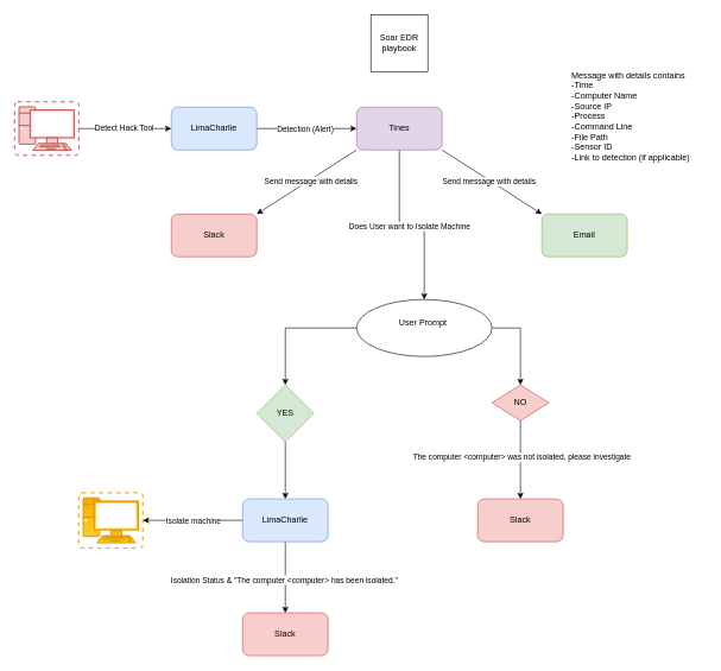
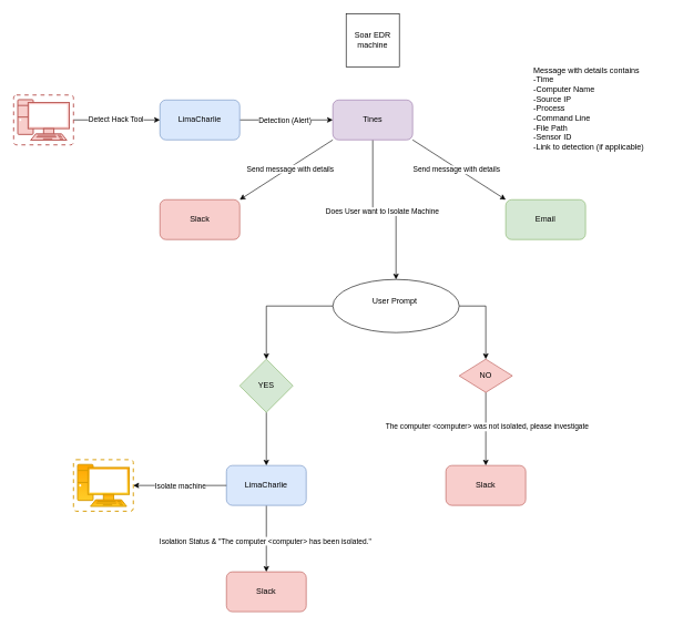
  <mxCell id="0" />
  <mxCell id="1" parent="0" />
- <mxCell id="2" value="Soar EDR playbook" style="whiteSpace=wrap;html=1;aspect=fixed;" vertex="1" parent="1"><mxGeometry x="520" y="20" width="80" height="80" as="geometry" /></mxCell>
+ <mxCell id="2" value="Soar EDR machine" style="whiteSpace=wrap;html=1;aspect=fixed;" vertex="1" parent="1"><mxGeometry x="520" y="20" width="80" height="80" as="geometry" /></mxCell>
  <mxCell id="3" value="Slack" style="rounded=1;whiteSpace=wrap;html=1;fillColor=#f8cecc;strokeColor=#b85450;" vertex="1" parent="1"><mxGeometry x="240" y="300" width="120" height="60" as="geometry" /></mxCell>
  <mxCell id="4" value="Email" style="rounded=1;whiteSpace=wrap;html=1;fillColor=#d5e8d4;strokeColor=#82b366;" vertex="1" parent="1"><mxGeometry x="760" y="300" width="120" height="60" as="geometry" /></mxCell>
  <mxCell id="5" style="edgeStyle=orthogonalEdgeStyle;rounded=0;orthogonalLoop=1;jettySize=auto;html=1;exitX=1;exitY=0.5;exitDx=0;exitDy=0;" edge="1" parent="1" source="7" target="14"><mxGeometry relative="1" as="geometry" /></mxCell>
  <mxCell id="6" value="Detection (Alert)" style="edgeLabel;html=1;align=center;verticalAlign=middle;resizable=0;points=[];" vertex="1" connectable="0" parent="5"><mxGeometry x="-0.039" relative="1" as="geometry"><mxPoint as="offset" /></mxGeometry></mxCell>
  <mxCell id="7" value="LimaCharlie" style="rounded=1;whiteSpace=wrap;html=1;fillColor=#dae8fc;strokeColor=#6c8ebf;" vertex="1" parent="1"><mxGeometry x="240" y="150" width="120" height="60" as="geometry" /></mxCell>
  <mxCell id="8" style="rounded=0;orthogonalLoop=1;jettySize=auto;html=1;exitX=0;exitY=1;exitDx=0;exitDy=0;entryX=1;entryY=0;entryDx=0;entryDy=0;" edge="1" parent="1" source="14" target="3"><mxGeometry relative="1" as="geometry" /></mxCell>
  <mxCell id="9" value="Send message with details" style="edgeLabel;html=1;align=center;verticalAlign=middle;resizable=0;points=[];" vertex="1" connectable="0" parent="8"><mxGeometry x="-0.061" y="2" relative="1" as="geometry"><mxPoint as="offset" /></mxGeometry></mxCell>
  <mxCell id="10" style="rounded=0;orthogonalLoop=1;jettySize=auto;html=1;exitX=1;exitY=1;exitDx=0;exitDy=0;entryX=0;entryY=0;entryDx=0;entryDy=0;" edge="1" parent="1" source="14" target="4"><mxGeometry relative="1" as="geometry" /></mxCell>
  <mxCell id="11" value="Send message with details" style="edgeLabel;html=1;align=center;verticalAlign=middle;resizable=0;points=[];" vertex="1" connectable="0" parent="10"><mxGeometry x="-0.209" y="2" relative="1" as="geometry"><mxPoint x="9" y="10" as="offset" /></mxGeometry></mxCell>
  <mxCell id="12" style="edgeStyle=orthogonalEdgeStyle;rounded=0;orthogonalLoop=1;jettySize=auto;html=1;exitX=0.5;exitY=1;exitDx=0;exitDy=0;entryX=0.5;entryY=0;entryDx=0;entryDy=0;" edge="1" parent="1" source="14" target="18"><mxGeometry relative="1" as="geometry" /></mxCell>
  <mxCell id="13" value="Does User want to Isolate Machine&amp;nbsp;" style="edgeLabel;html=1;align=center;verticalAlign=middle;resizable=0;points=[];" vertex="1" connectable="0" parent="12"><mxGeometry x="-0.017" y="-2" relative="1" as="geometry"><mxPoint as="offset" /></mxGeometry></mxCell>
  <mxCell id="14" value="Tines" style="rounded=1;whiteSpace=wrap;html=1;fillColor=#e1d5e7;strokeColor=#9673a6;" vertex="1" parent="1"><mxGeometry x="500" y="150" width="120" height="60" as="geometry" /></mxCell>
  <mxCell id="15" value="&lt;div style=&quot;&quot;&gt;&lt;span style=&quot;background-color: initial;&quot;&gt;Message with details contains&lt;/span&gt;&lt;/div&gt;&lt;div&gt;-Time&lt;/div&gt;&lt;div&gt;-Computer Name&lt;/div&gt;&lt;div&gt;-Source IP&lt;/div&gt;&lt;div&gt;-Process&lt;/div&gt;&lt;div&gt;-Command Line&lt;/div&gt;&lt;div&gt;-File Path&amp;nbsp;&lt;/div&gt;&lt;div&gt;-Sensor ID&amp;nbsp;&lt;/div&gt;&lt;div&gt;-Link to detection (if applicable)&lt;/div&gt;&lt;div&gt;&amp;nbsp;&amp;nbsp;&lt;/div&gt;" style="text;html=1;align=left;verticalAlign=middle;resizable=0;points=[];autosize=1;strokeColor=none;fillColor=none;" vertex="1" parent="1"><mxGeometry x="800" y="90" width="190" height="160" as="geometry" /></mxCell>
  <mxCell id="16" style="edgeStyle=orthogonalEdgeStyle;rounded=0;orthogonalLoop=1;jettySize=auto;html=1;exitX=0;exitY=0.5;exitDx=0;exitDy=0;entryX=0.5;entryY=0;entryDx=0;entryDy=0;" edge="1" parent="1" source="18" target="20"><mxGeometry relative="1" as="geometry" /></mxCell>
  <mxCell id="17" style="edgeStyle=orthogonalEdgeStyle;rounded=0;orthogonalLoop=1;jettySize=auto;html=1;exitX=1;exitY=0.5;exitDx=0;exitDy=0;entryX=0.5;entryY=0;entryDx=0;entryDy=0;" edge="1" parent="1" source="18" target="23"><mxGeometry relative="1" as="geometry" /></mxCell>
  <mxCell id="18" value="User Prompt&amp;nbsp;&lt;div&gt;&lt;br&gt;&lt;/div&gt;" style="ellipse;whiteSpace=wrap;html=1;" vertex="1" parent="1"><mxGeometry x="500" y="420" width="190" height="80" as="geometry" /></mxCell>
  <mxCell id="19" style="edgeStyle=orthogonalEdgeStyle;rounded=0;orthogonalLoop=1;jettySize=auto;html=1;exitX=0.5;exitY=1;exitDx=0;exitDy=0;entryX=0.5;entryY=0;entryDx=0;entryDy=0;" edge="1" parent="1" source="20" target="26"><mxGeometry relative="1" as="geometry" /></mxCell>
  <mxCell id="20" value="YES" style="rhombus;whiteSpace=wrap;html=1;fillColor=#d5e8d4;strokeColor=#82b366;" vertex="1" parent="1"><mxGeometry x="360" y="540" width="80" height="80" as="geometry" /></mxCell>
  <mxCell id="21" style="edgeStyle=orthogonalEdgeStyle;rounded=0;orthogonalLoop=1;jettySize=auto;html=1;exitX=0.5;exitY=1;exitDx=0;exitDy=0;" edge="1" parent="1" source="23" target="34"><mxGeometry relative="1" as="geometry" /></mxCell>
  <mxCell id="22" value="The computer &amp;lt;computer&amp;gt; was not isolated, please investigate" style="edgeLabel;html=1;align=center;verticalAlign=middle;resizable=0;points=[];" vertex="1" connectable="0" parent="21"><mxGeometry x="-0.081" y="1" relative="1" as="geometry"><mxPoint as="offset" /></mxGeometry></mxCell>
  <mxCell id="23" value="NO" style="rhombus;whiteSpace=wrap;html=1;fillColor=#f8cecc;strokeColor=#b85450;" vertex="1" parent="1"><mxGeometry x="690" y="540" width="80" height="50" as="geometry" /></mxCell>
  <mxCell id="24" style="edgeStyle=orthogonalEdgeStyle;rounded=0;orthogonalLoop=1;jettySize=auto;html=1;exitX=0.5;exitY=1;exitDx=0;exitDy=0;entryX=0.5;entryY=0;entryDx=0;entryDy=0;" edge="1" parent="1" source="26" target="33"><mxGeometry relative="1" as="geometry" /></mxCell>
  <mxCell id="25" value="Isolation Status &amp;amp; &quot;The computer &amp;lt;computer&amp;gt; has been isolated.&quot;&amp;nbsp;" style="edgeLabel;html=1;align=center;verticalAlign=middle;resizable=0;points=[];" vertex="1" connectable="0" parent="24"><mxGeometry x="0.06" y="-1" relative="1" as="geometry"><mxPoint as="offset" /></mxGeometry></mxCell>
  <mxCell id="26" value="LimaCharlie" style="rounded=1;whiteSpace=wrap;html=1;fillColor=#dae8fc;strokeColor=#6c8ebf;" vertex="1" parent="1"><mxGeometry x="340" y="700" width="120" height="60" as="geometry" /></mxCell>
  <mxCell id="27" style="edgeStyle=orthogonalEdgeStyle;rounded=0;orthogonalLoop=1;jettySize=auto;html=1;exitX=1;exitY=0.5;exitDx=0;exitDy=0;exitPerimeter=0;entryX=0;entryY=0.5;entryDx=0;entryDy=0;" edge="1" parent="1" source="29" target="7"><mxGeometry relative="1" as="geometry" /></mxCell>
  <mxCell id="28" value="Detect Hack Tool" style="edgeLabel;html=1;align=center;verticalAlign=middle;resizable=0;points=[];" vertex="1" connectable="0" parent="27"><mxGeometry x="-0.05" y="2" relative="1" as="geometry"><mxPoint x="1" as="offset" /></mxGeometry></mxCell>
  <mxCell id="29" value="" style="verticalAlign=top;verticalLabelPosition=bottom;labelPosition=center;align=center;html=1;outlineConnect=0;fillColor=#f8cecc;strokeColor=#b85450;gradientDirection=north;strokeWidth=2;shape=mxgraph.networks.virtual_pc;" vertex="1" parent="1"><mxGeometry x="20" y="142.5" width="90" height="75" as="geometry" /></mxCell>
  <mxCell id="30" value="" style="verticalAlign=top;verticalLabelPosition=bottom;labelPosition=center;align=center;html=1;outlineConnect=0;fillColor=#ffcd28;strokeColor=#d79b00;gradientDirection=north;strokeWidth=2;shape=mxgraph.networks.virtual_pc;gradientColor=#ffa500;" vertex="1" parent="1"><mxGeometry x="110" y="691.25" width="90" height="77.5" as="geometry" /></mxCell>
  <mxCell id="31" style="edgeStyle=orthogonalEdgeStyle;rounded=0;orthogonalLoop=1;jettySize=auto;html=1;exitX=0;exitY=0.5;exitDx=0;exitDy=0;entryX=1;entryY=0.5;entryDx=0;entryDy=0;entryPerimeter=0;" edge="1" parent="1" source="26" target="30"><mxGeometry relative="1" as="geometry" /></mxCell>
  <mxCell id="32" value="Isolate machine" style="edgeLabel;html=1;align=center;verticalAlign=middle;resizable=0;points=[];" vertex="1" connectable="0" parent="31"><mxGeometry x="0.017" y="4" relative="1" as="geometry"><mxPoint x="1" y="-4" as="offset" /></mxGeometry></mxCell>
  <mxCell id="33" value="Slack" style="rounded=1;whiteSpace=wrap;html=1;fillColor=#f8cecc;strokeColor=#b85450;" vertex="1" parent="1"><mxGeometry x="340" y="860" width="120" height="60" as="geometry" /></mxCell>
  <mxCell id="34" value="Slack" style="rounded=1;whiteSpace=wrap;html=1;fillColor=#f8cecc;strokeColor=#b85450;" vertex="1" parent="1"><mxGeometry x="670" y="700" width="120" height="60" as="geometry" /></mxCell>
